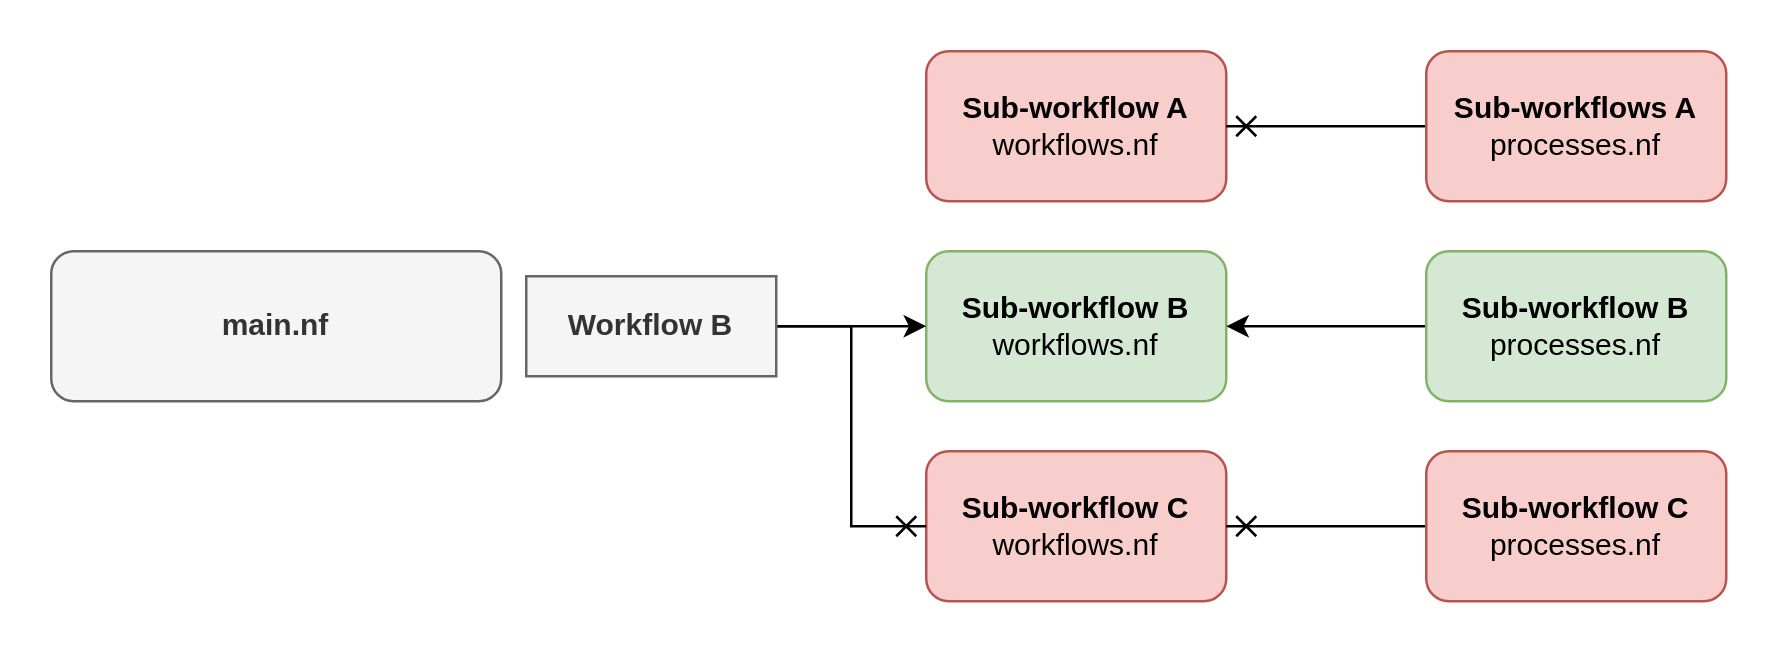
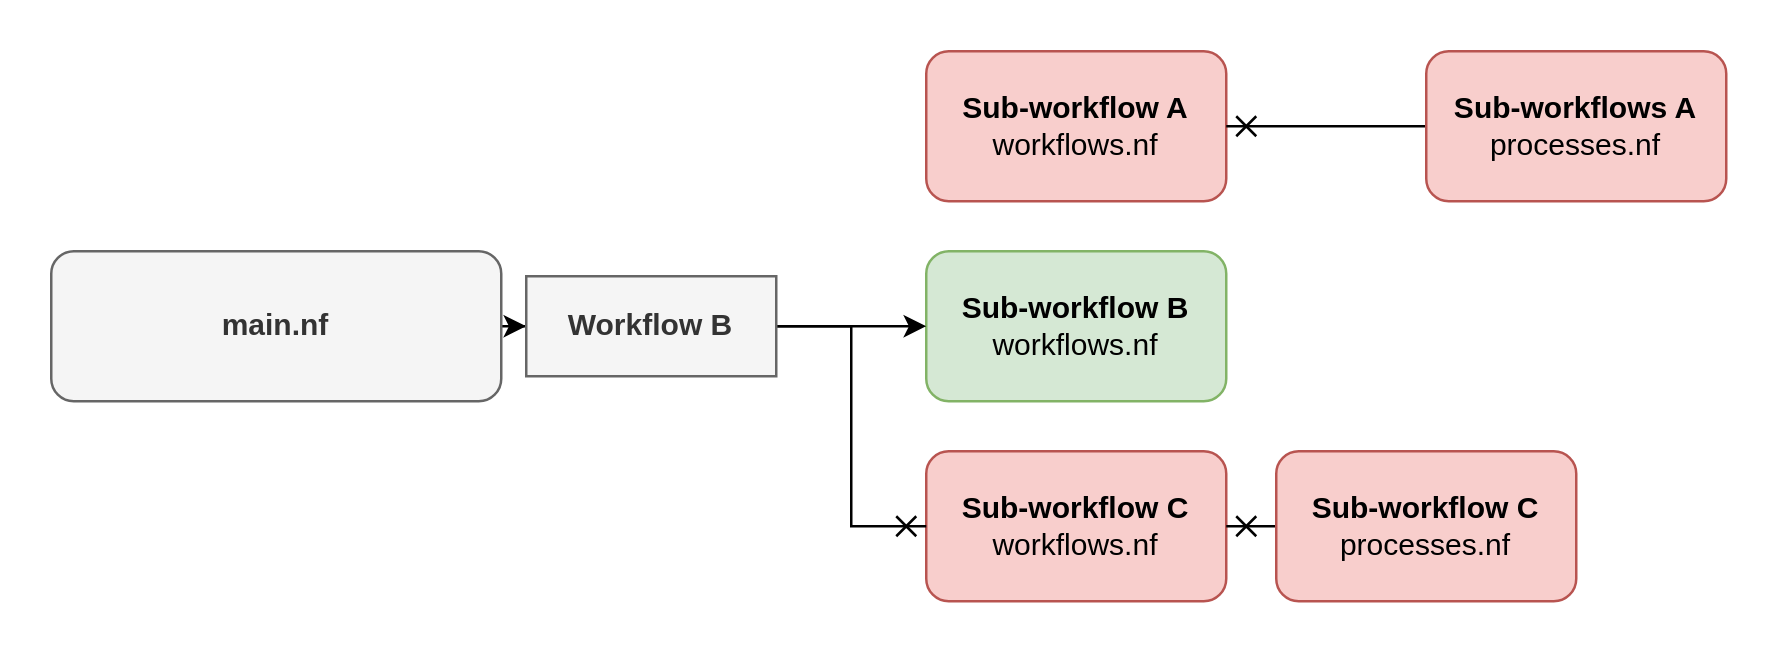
  <mxCell id="0" />
  <mxCell id="1" parent="0" />
+ <mxCell id="2" style="edgeStyle=orthogonalEdgeStyle;rounded=0;orthogonalLoop=1;jettySize=auto;html=1;entryX=0;entryY=0.5;entryDx=0;entryDy=0;" edge="1" parent="1" source="3" target="15"><mxGeometry relative="1" as="geometry" /></mxCell>
  <mxCell id="3" value="&lt;b&gt;main.nf&lt;/b&gt;" style="rounded=1;whiteSpace=wrap;html=1;fillColor=#f5f5f5;strokeColor=#666666;fontColor=#333333;" vertex="1" parent="1"><mxGeometry x="20" y="100" width="180" height="60" as="geometry" /></mxCell>
  <mxCell id="4" value="&lt;b&gt;Sub-workflow A&lt;/b&gt;&lt;br&gt;workflows.nf" style="rounded=1;whiteSpace=wrap;html=1;fillColor=#f8cecc;strokeColor=#b85450;" vertex="1" parent="1"><mxGeometry x="370" y="20" width="120" height="60" as="geometry" /></mxCell>
  <mxCell id="5" value="&lt;b&gt;Sub-workflow B&lt;/b&gt;&lt;br&gt;workflows.nf" style="rounded=1;whiteSpace=wrap;html=1;fillColor=#d5e8d4;strokeColor=#82b366;" vertex="1" parent="1"><mxGeometry x="370" y="100" width="120" height="60" as="geometry" /></mxCell>
  <mxCell id="6" value="&lt;b&gt;Sub-workflow C&lt;/b&gt;&lt;br&gt;workflows.nf" style="rounded=1;whiteSpace=wrap;html=1;fillColor=#f8cecc;strokeColor=#b85450;" vertex="1" parent="1"><mxGeometry x="370" y="180" width="120" height="60" as="geometry" /></mxCell>
  <mxCell id="7" style="edgeStyle=orthogonalEdgeStyle;rounded=0;orthogonalLoop=1;jettySize=auto;html=1;entryX=1;entryY=0.5;entryDx=0;entryDy=0;startArrow=none;startFill=0;endArrow=cross;endFill=0;" edge="1" parent="1" source="8" target="4"><mxGeometry relative="1" as="geometry" /></mxCell>
  <mxCell id="8" value="&lt;b&gt;Sub-workflows A&lt;/b&gt;&lt;br&gt;processes.nf" style="rounded=1;whiteSpace=wrap;html=1;fillColor=#f8cecc;strokeColor=#b85450;" vertex="1" parent="1"><mxGeometry x="570" y="20" width="120" height="60" as="geometry" /></mxCell>
- <mxCell id="9" style="edgeStyle=orthogonalEdgeStyle;rounded=0;orthogonalLoop=1;jettySize=auto;html=1;entryX=1;entryY=0.5;entryDx=0;entryDy=0;startArrow=none;startFill=0;endArrow=classic;endFill=1;" edge="1" parent="1" source="10" target="5"><mxGeometry relative="1" as="geometry" /></mxCell>
- <mxCell id="10" value="&lt;b&gt;Sub-workflow B&lt;/b&gt;&lt;br&gt;processes.nf" style="rounded=1;whiteSpace=wrap;html=1;fillColor=#d5e8d4;strokeColor=#82b366;" vertex="1" parent="1"><mxGeometry x="570" y="100" width="120" height="60" as="geometry" /></mxCell>
  <mxCell id="11" style="edgeStyle=orthogonalEdgeStyle;rounded=0;orthogonalLoop=1;jettySize=auto;html=1;entryX=1;entryY=0.5;entryDx=0;entryDy=0;startArrow=none;startFill=0;endArrow=cross;endFill=0;" edge="1" parent="1" source="12" target="6"><mxGeometry relative="1" as="geometry" /></mxCell>
- <mxCell id="12" value="&lt;b&gt;Sub-workflow C&lt;/b&gt;&lt;br&gt;processes.nf" style="rounded=1;whiteSpace=wrap;html=1;fillColor=#f8cecc;strokeColor=#b85450;" vertex="1" parent="1"><mxGeometry x="570" y="180" width="120" height="60" as="geometry" /></mxCell>
+ <mxCell id="12" value="&lt;b&gt;Sub-workflow C&lt;/b&gt;&lt;br&gt;processes.nf" style="rounded=1;whiteSpace=wrap;html=1;fillColor=#f8cecc;strokeColor=#b85450;" vertex="1" parent="1"><mxGeometry x="510" y="180" width="120" height="60" as="geometry" /></mxCell>
  <mxCell id="13" style="edgeStyle=orthogonalEdgeStyle;rounded=0;orthogonalLoop=1;jettySize=auto;html=1;entryX=0;entryY=0.5;entryDx=0;entryDy=0;" edge="1" parent="1" source="15" target="5"><mxGeometry relative="1" as="geometry" /></mxCell>
  <mxCell id="14" style="edgeStyle=orthogonalEdgeStyle;rounded=0;orthogonalLoop=1;jettySize=auto;html=1;entryX=0;entryY=0.5;entryDx=0;entryDy=0;startArrow=none;startFill=0;endArrow=cross;endFill=0;" edge="1" parent="1" source="15" target="6"><mxGeometry relative="1" as="geometry" /></mxCell>
  <mxCell id="15" value="&lt;b&gt;Workflow B&lt;/b&gt;" style="text;html=1;strokeColor=#666666;fillColor=#f5f5f5;align=center;verticalAlign=middle;whiteSpace=wrap;rounded=0;fontColor=#333333;" vertex="1" parent="1"><mxGeometry x="210" y="110" width="100" height="40" as="geometry" /></mxCell>
